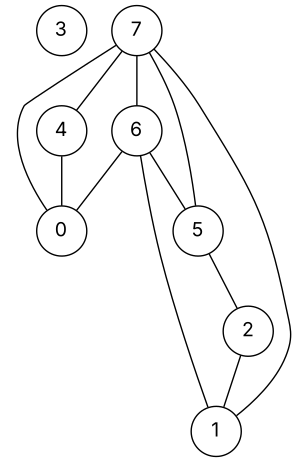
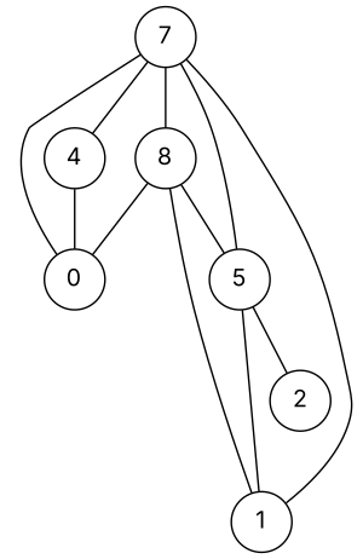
  graph {
    fontname=Inter
    node [fontname=Inter shape=circle]
    edge [fontname=Inter]
-   3
    4
    0
    5
    1
    2
-   6
+   6 [label=8]
    7
    4 -- 0
-   2 -- 1
+   5 -- 1
    5 -- 2
    6 -- 0
    6 -- 5
    6 -- 1
    7 -- 4
    7 -- 0
    7 -- 5
    7 -- 1
    7 -- 6
  }
